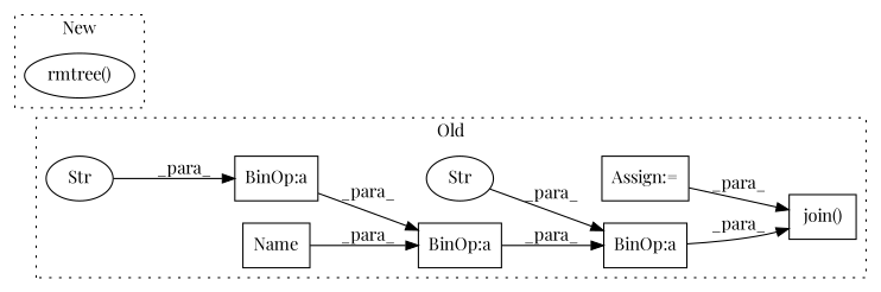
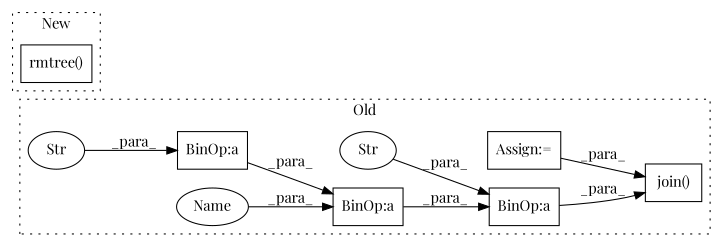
  digraph {
    fontname="Playfair Display"
    rankdir=LR
    node [a=82 fontname="Playfair Display" l=3 s=7314 shape=box]
    edge [fontname="Playfair Display"]
    n1 [a=75 l="13,1" label="join()" s="7274,7348"]
    n2 [a=68 label="Assign:=" s=7271]
    n3 [label="BinOp:a"]
    n4 [l=9 label="BinOp:a"]
    n5 [a=66 label=Str s=7317 shape=ellipse]
    n6 [l=9 label="BinOp:a" s=7322]
    n7 [a=66 l=17 label=Str s=7331 shape=ellipse]
-   n8 [a=87 l=5 label=Name s=7323]
-   n9 [a=75 l="14,1" label="rmtree()" s="7200,7223" shape=ellipse]
+   n8 [a=87 l=5 label=Name s=7323 shape=ellipse]
+   n9 [a=75 l="14,1" label="rmtree()" s="7200,7223"]
    subgraph cluster_1 {
      label=Old
      style=dotted
      n1
      n2
      n3
      n4
      n5
      n6
      n7
      n8
    }
    subgraph cluster_2 {
      label=New
      style=dotted
      n9
    }
    n2 -> n1 [label=_para_]
    n3 -> n4 [label=_para_]
    n4 -> n6 [label=_para_]
    n5 -> n3 [label=_para_]
    n6 -> n1 [label=_para_]
    n7 -> n6 [label=_para_]
    n8 -> n4 [label=_para_]
  }
